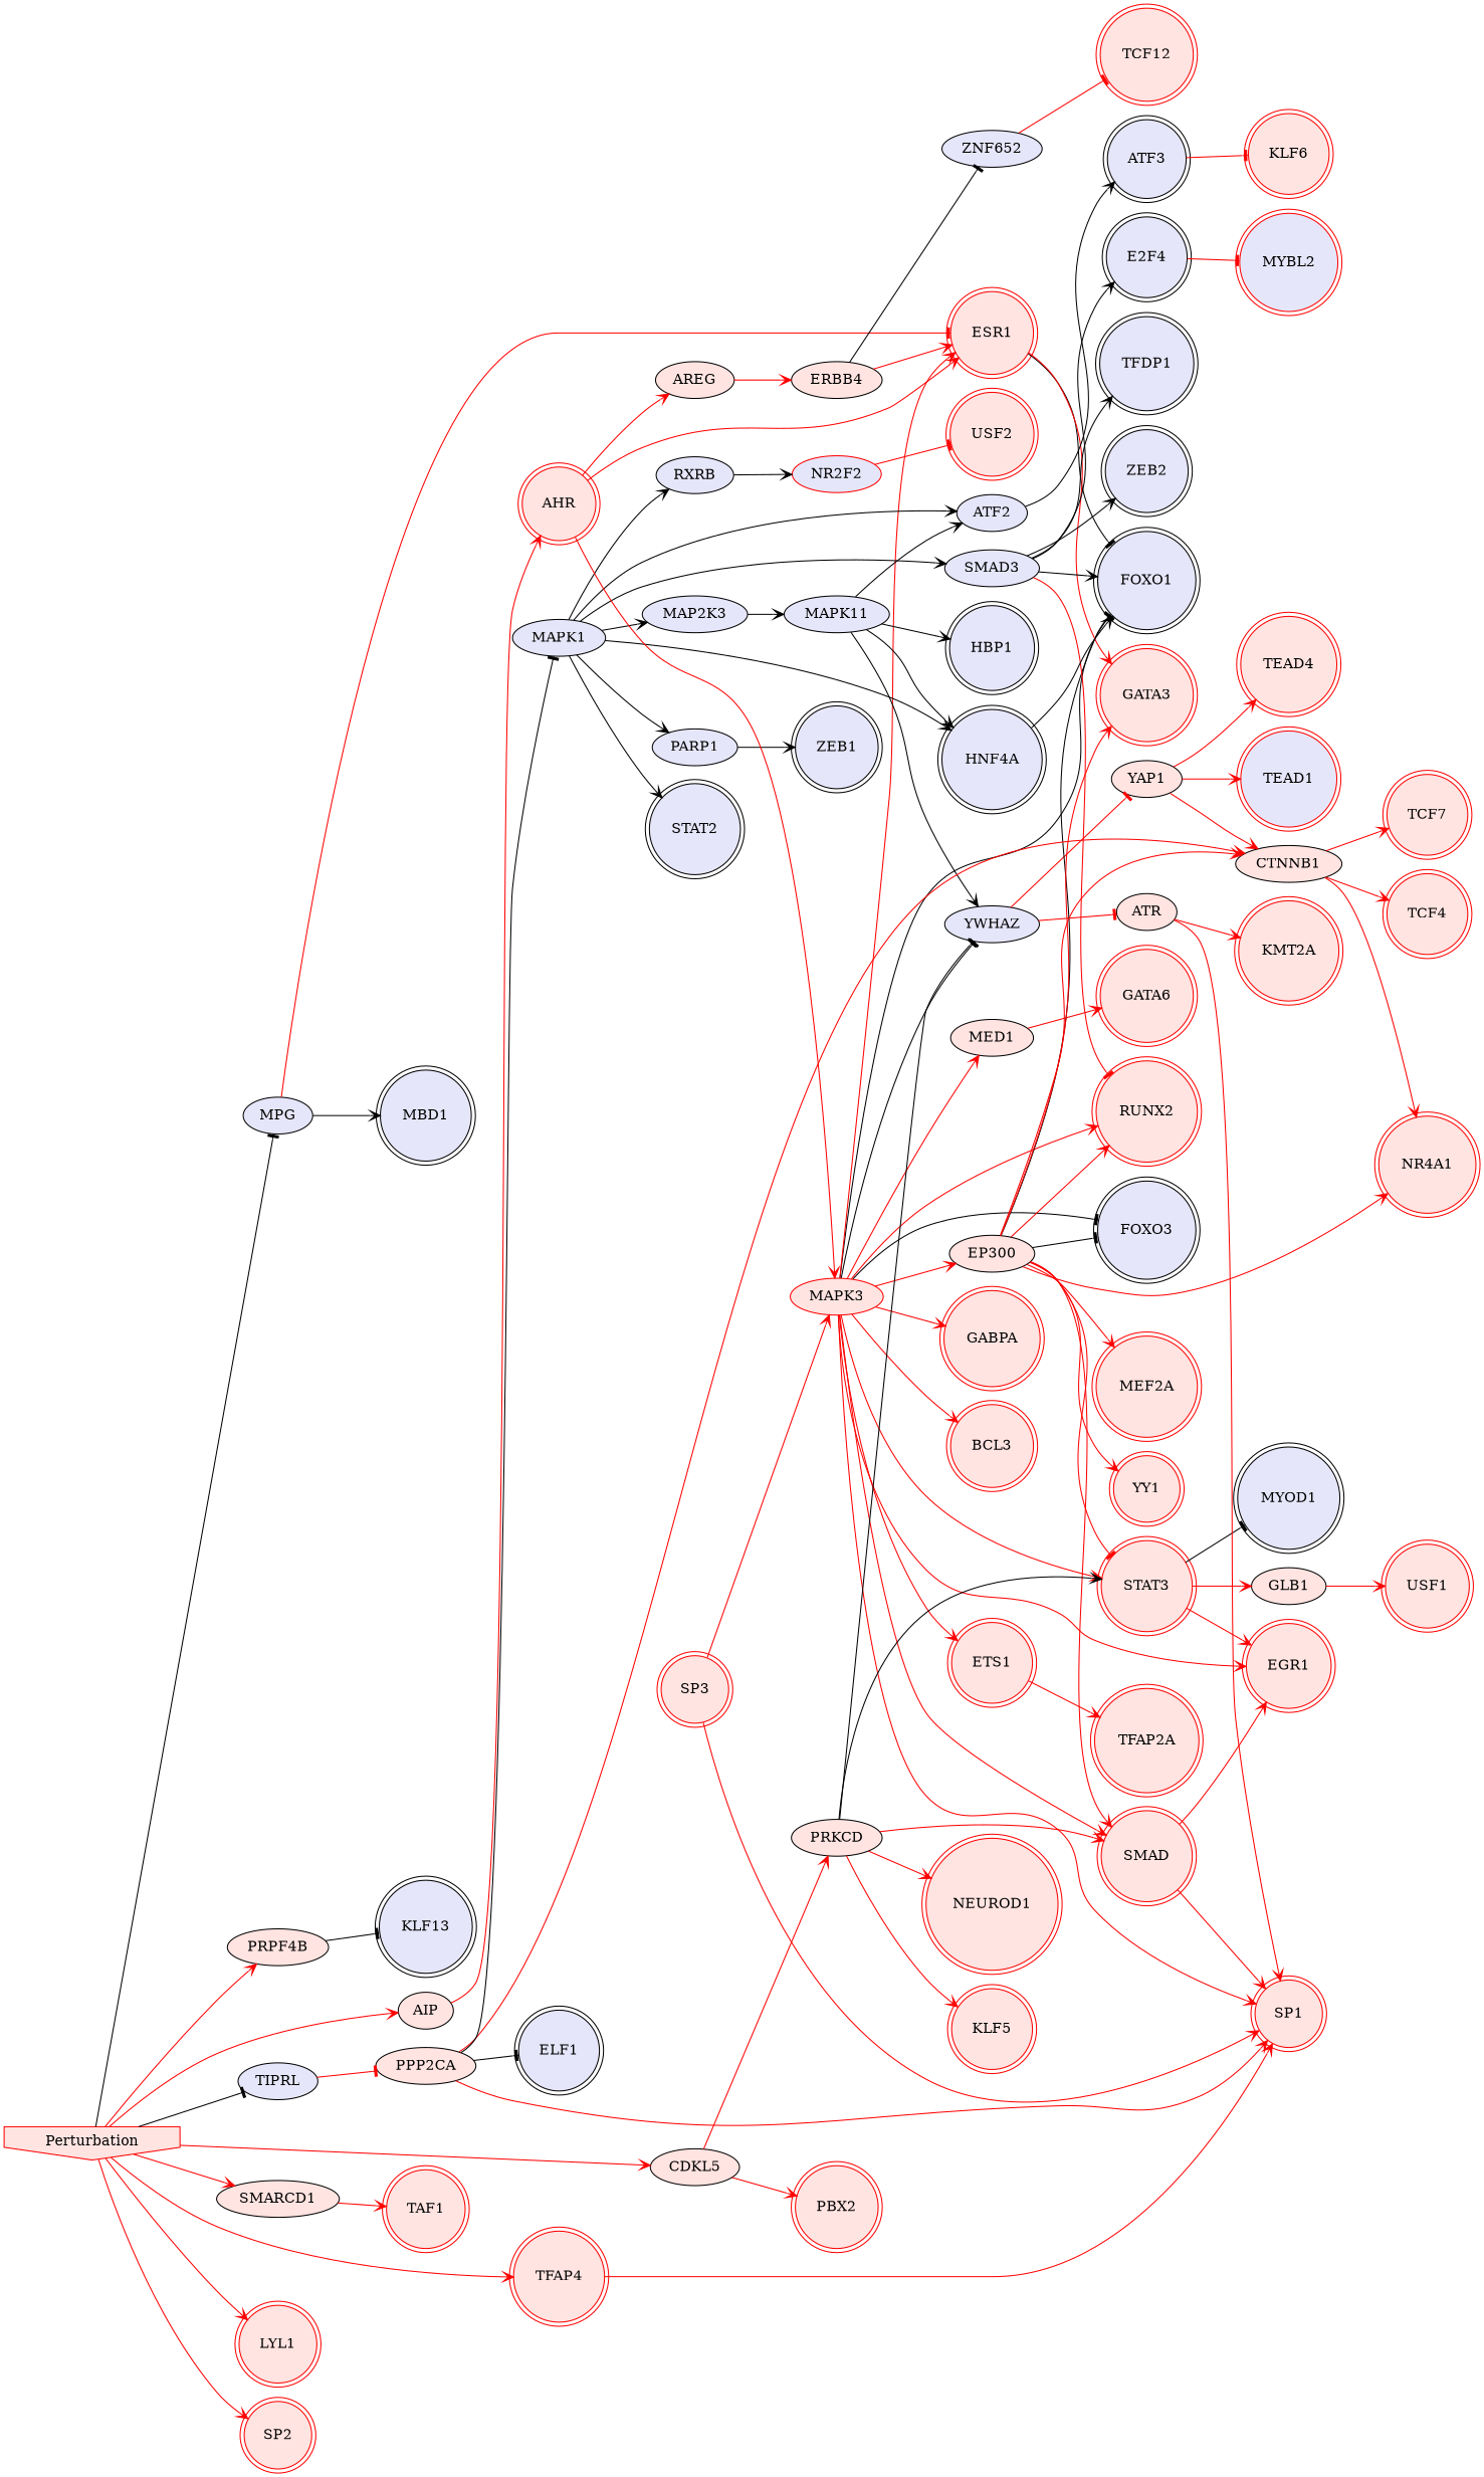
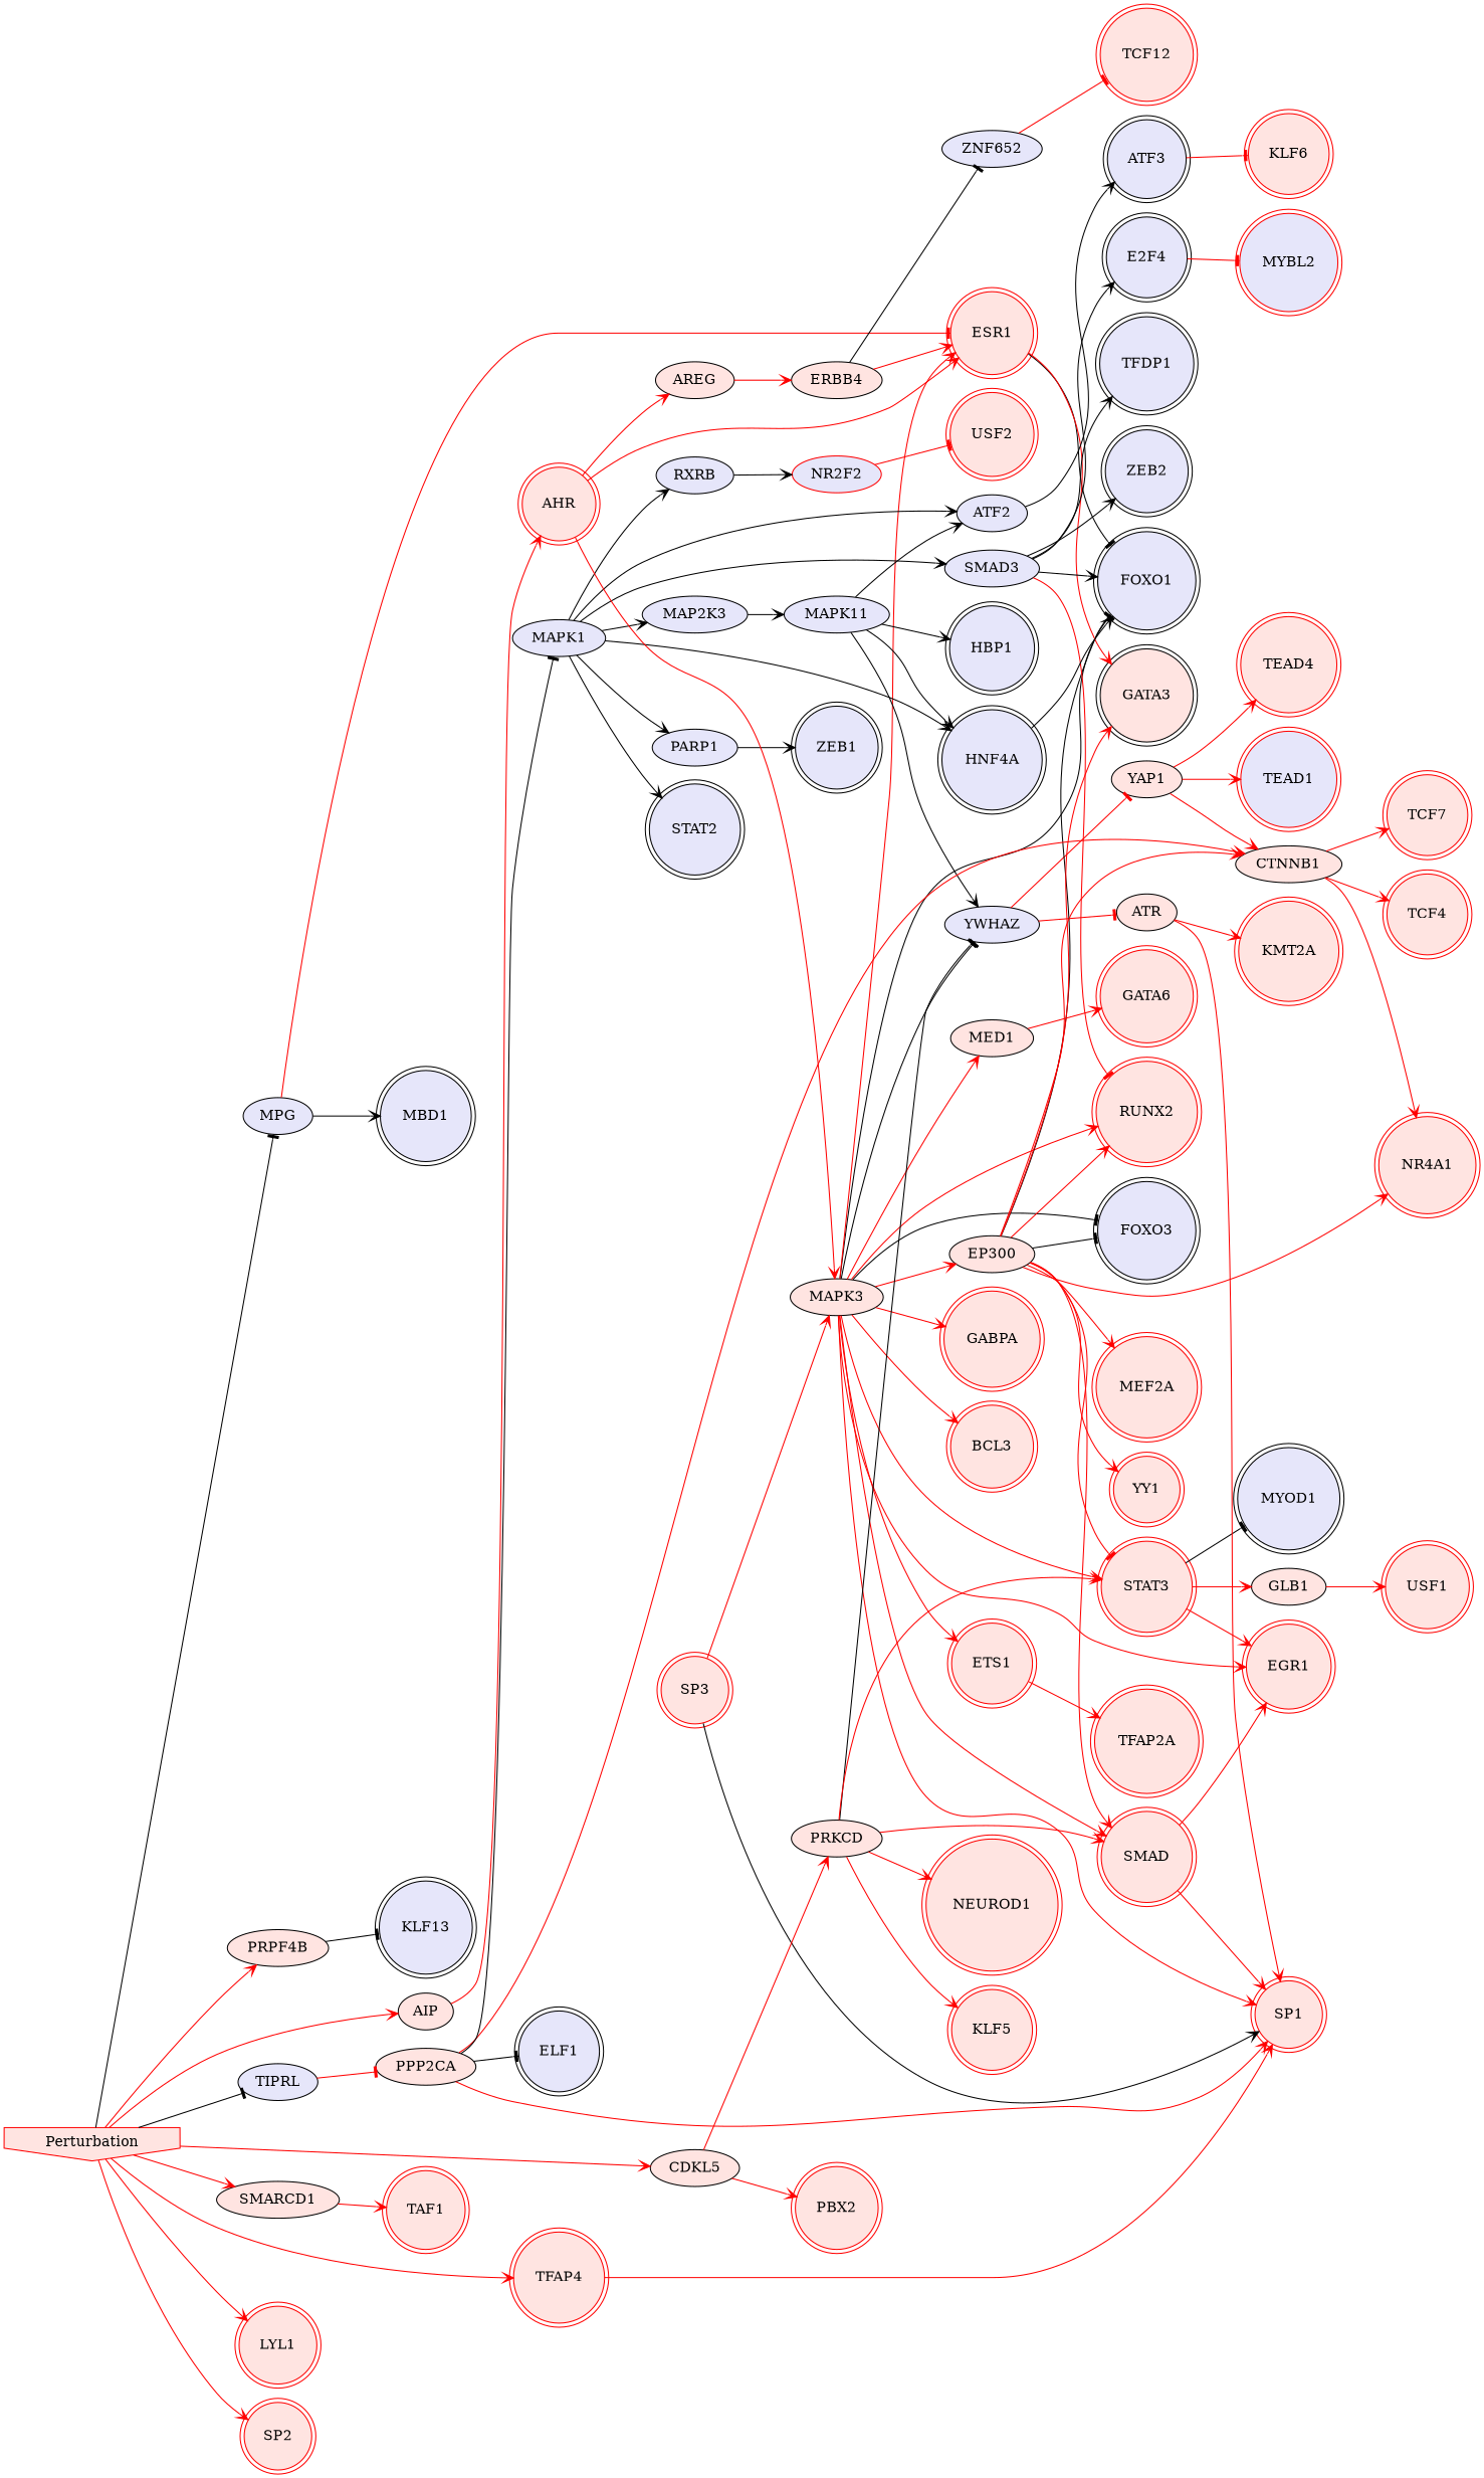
  digraph {
    rankdir=LR
    node [fillcolor=mistyrose style=filled color=red shape=doublecircle]
    edge [arrowhead=vee color=red penwidth=1]
-   MAPK3 [shape=""]
+   MAPK3 [color="" shape=""]
    FOXO1 [color=black fillcolor=lavender]
    FOXO3 [color=black fillcolor=lavender]
    YWHAZ [fillcolor=lavender color="" shape=""]
    STAT3
    EP300 [color="" shape=""]
    ESR1
    GABPA
    EGR1
    SP1
    BCL3
    n12 [label=SMAD]
    RUNX2
    ETS1
    MED1 [color="" shape=""]
    ATR [color="" shape=""]
    YAP1 [color="" shape=""]
    MYOD1 [color=black fillcolor=lavender]
    GLB1 [color="" shape=""]
-   GATA3
+   GATA3 [color=black]
    CTNNB1 [color="" shape=""]
    MEF2A
    NR4A1
    YY1
    SP3
    TFAP2A
    GATA6
    KMT2A
    TEAD4
    TEAD1 [fillcolor=lavender]
    MAPK1 [fillcolor=lavender color="" shape=""]
    SMAD3 [fillcolor=lavender color="" shape=""]
    ATF2 [fillcolor=lavender color="" shape=""]
    PARP1 [fillcolor=lavender color="" shape=""]
    MAP2K3 [fillcolor=lavender color="" shape=""]
    STAT2 [color=black fillcolor=lavender]
    RXRB [fillcolor=lavender color="" shape=""]
    HNF4A [color=black fillcolor=lavender]
    TFDP1 [color=black fillcolor=lavender]
    ZEB2 [color=black fillcolor=lavender]
    E2F4 [color=black fillcolor=lavender]
    ATF3 [color=black fillcolor=lavender]
    ZEB1 [color=black fillcolor=lavender]
    MAPK11 [fillcolor=lavender color="" shape=""]
    NR2F2 [fillcolor=lavender shape=""]
    MYBL2 [fillcolor=lavender]
    KLF6
    HBP1 [color=black fillcolor=lavender]
    USF2
    USF1
    TCF7
    TCF4
    MPG [fillcolor=lavender color="" shape=""]
    MBD1 [color=black fillcolor=lavender]
    PRKCD [color="" shape=""]
    NEUROD1
    KLF5
    ERBB4 [color="" shape=""]
    ZNF652 [fillcolor=lavender color="" shape=""]
    TCF12
    PPP2CA [color="" shape=""]
    ELF1 [color=black fillcolor=lavender]
    PRPF4B [color="" shape=""]
    KLF13 [color=black fillcolor=lavender]
    Perturbation [shape=invhouse]
    TIPRL [fillcolor=lavender color="" shape=""]
    TFAP4
    AIP [color="" shape=""]
    SMARCD1 [color="" shape=""]
    CDKL5 [color="" shape=""]
    LYL1
    SP2
    AHR
    TAF1
    PBX2
    AREG [color="" shape=""]
    MAPK3 -> FOXO1 [arrowhead=tee color=black]
    MAPK3 -> FOXO3 [arrowhead=tee color=black]
    MAPK3 -> YWHAZ [arrowhead=tee color=black]
    MAPK3 -> STAT3
    MAPK3 -> EP300
    MAPK3 -> ESR1
    MAPK3 -> GABPA
    MAPK3 -> EGR1
    MAPK3 -> SP1
    MAPK3 -> BCL3
    MAPK3 -> n12
    MAPK3 -> RUNX2
    MAPK3 -> ETS1
    MAPK3 -> MED1
    YWHAZ -> ATR [arrowhead=tee]
    YWHAZ -> YAP1 [arrowhead=tee]
    STAT3 -> EGR1
    STAT3 -> MYOD1 [arrowhead=tee color=black]
    STAT3 -> GLB1
    EP300 -> FOXO1 [arrowhead=tee color=black]
    EP300 -> FOXO3 [arrowhead=tee color=black]
    EP300 -> STAT3 [arrowhead=tee]
    EP300 -> n12
    EP300 -> RUNX2
    EP300 -> GATA3
    EP300 -> CTNNB1
    EP300 -> MEF2A
    EP300 -> NR4A1
    EP300 -> YY1
    ESR1 -> FOXO1 [arrowhead=tee color=black]
    ESR1 -> GATA3
    n12 -> EGR1
    n12 -> SP1
    ETS1 -> TFAP2A
    MED1 -> GATA6
    ATR -> SP1
    ATR -> KMT2A
    YAP1 -> CTNNB1
    YAP1 -> TEAD4
    YAP1 -> TEAD1
    GLB1 -> USF1
    CTNNB1 -> NR4A1
    CTNNB1 -> TCF7
    CTNNB1 -> TCF4
    SP3 -> MAPK3
-   SP3 -> SP1
+   SP3 -> SP1 [color=black]
    MAPK1 -> SMAD3 [color=black]
    MAPK1 -> ATF2 [color=black]
    MAPK1 -> PARP1 [color=black]
    MAPK1 -> MAP2K3 [color=black]
    MAPK1 -> STAT2 [color=black]
    MAPK1 -> RXRB [color=black]
    MAPK1 -> HNF4A [color=black]
    SMAD3 -> FOXO1 [color=black]
    SMAD3 -> RUNX2 [arrowhead=tee]
    SMAD3 -> TFDP1 [color=black]
    SMAD3 -> ZEB2 [color=black]
    SMAD3 -> E2F4 [color=black]
    ATF2 -> ATF3 [color=black]
    PARP1 -> ZEB1 [color=black]
    MAP2K3 -> MAPK11 [color=black]
    RXRB -> NR2F2 [color=black]
    HNF4A -> FOXO1 [color=black]
    E2F4 -> MYBL2 [arrowhead=tee]
    ATF3 -> KLF6 [arrowhead=tee]
    MAPK11 -> YWHAZ [color=black]
    MAPK11 -> ATF2 [color=black]
    MAPK11 -> HNF4A [color=black]
    MAPK11 -> HBP1 [color=black]
    NR2F2 -> USF2 [arrowhead=tee]
    MPG -> ESR1 [arrowhead=tee]
    MPG -> MBD1 [color=black]
    PRKCD -> YWHAZ [arrowhead=tee color=black]
-   PRKCD -> STAT3 [color=black]
+   PRKCD -> STAT3
    PRKCD -> n12
    PRKCD -> NEUROD1
    PRKCD -> KLF5
    ERBB4 -> ESR1
    ERBB4 -> ZNF652 [arrowhead=tee color=black]
    ZNF652 -> TCF12 [arrowhead=tee]
    PPP2CA -> SP1
    PPP2CA -> CTNNB1
    PPP2CA -> MAPK1 [arrowhead=tee color=black]
    PPP2CA -> ELF1 [arrowhead=tee color=black]
    PRPF4B -> KLF13 [arrowhead=tee color=black]
    Perturbation -> MPG [arrowhead=tee color=black]
    Perturbation -> PRPF4B
    Perturbation -> TIPRL [arrowhead=tee color=black]
    Perturbation -> TFAP4
    Perturbation -> AIP
    Perturbation -> SMARCD1
    Perturbation -> CDKL5
    Perturbation -> LYL1
    Perturbation -> SP2
    TIPRL -> PPP2CA [arrowhead=tee]
    TFAP4 -> SP1
    AIP -> AHR
    SMARCD1 -> TAF1
    CDKL5 -> PRKCD
    CDKL5 -> PBX2
    AHR -> MAPK3
    AHR -> ESR1
    AHR -> AREG
    AREG -> ERBB4
  }
